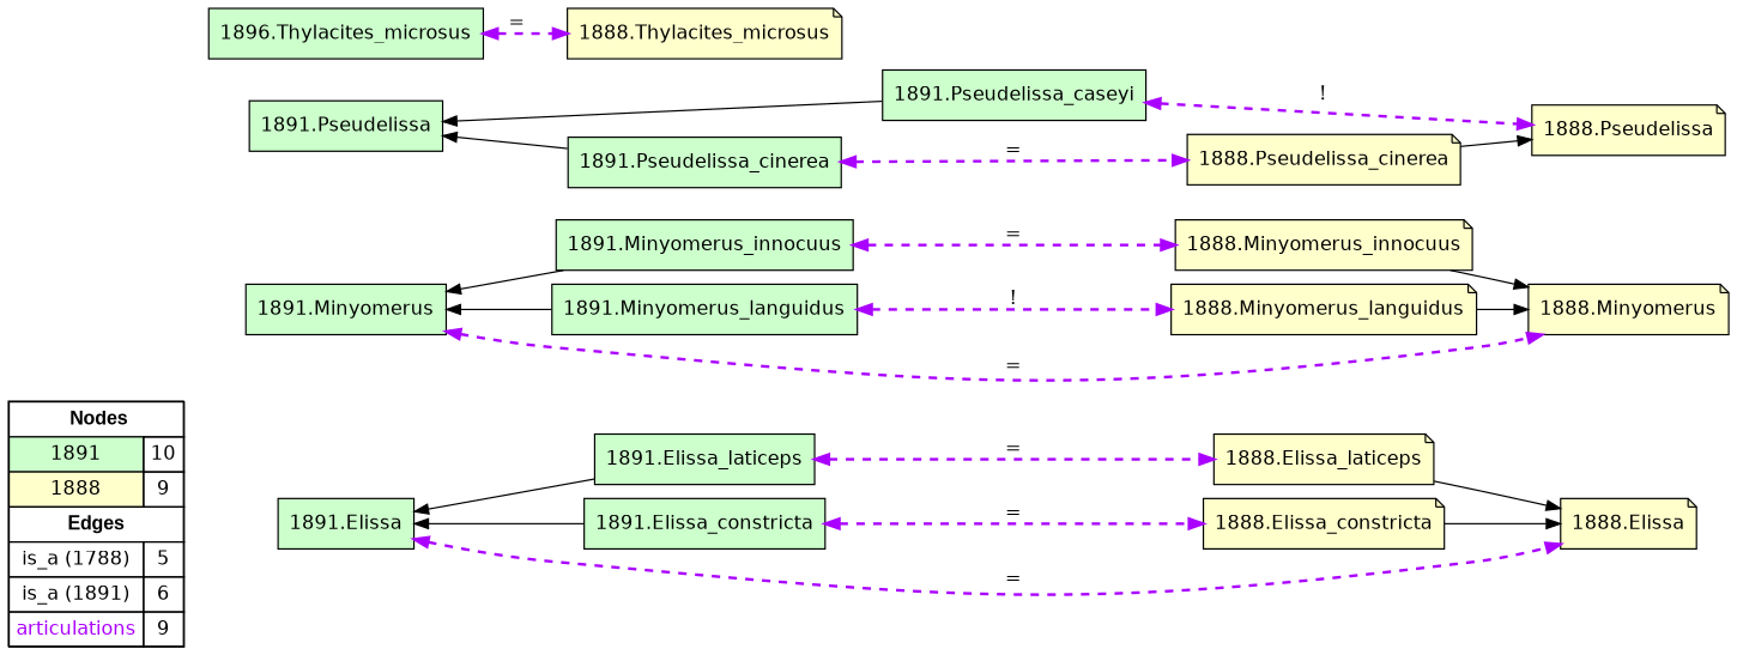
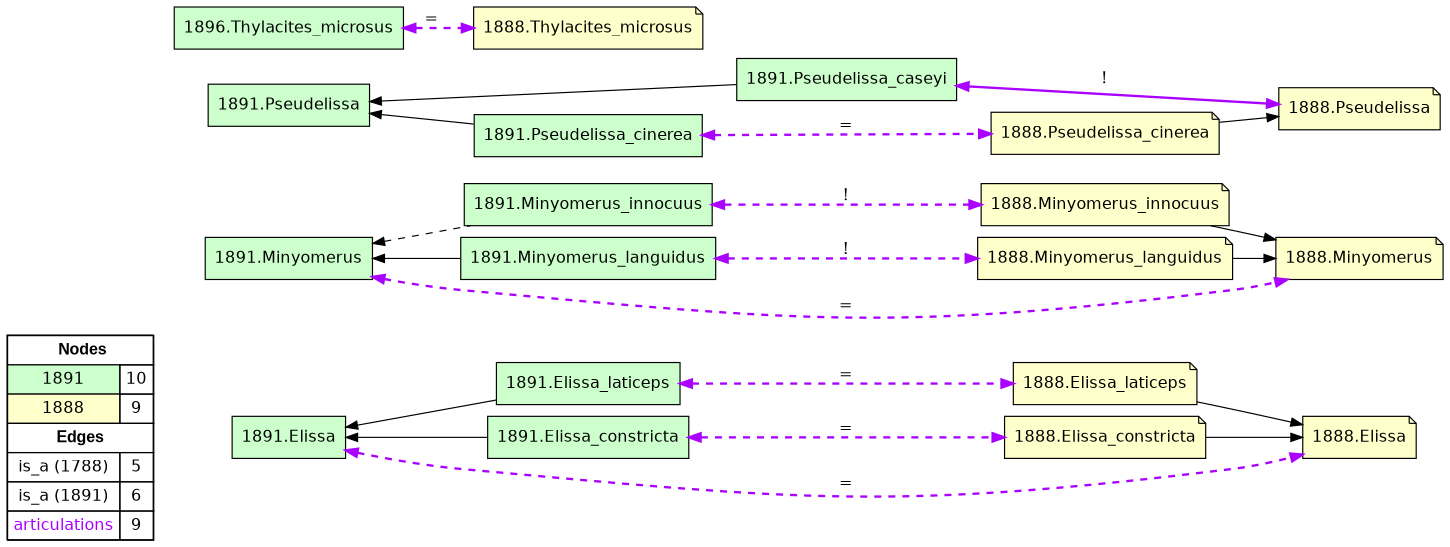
  digraph {
    rankdir=LR
    node [fillcolor="#CCFFCC" fontname=helvetica shape=box style=filled]
    edge [color="#000000" constraint=true dir=both penwidth=1 style=solid]
    n1 [fillcolor=white label=<   <TABLE BORDER="0" CELLBORDER="1" CELLSPACING="0" CELLPADDING="4">  <TR> <TD COLSPAN="2"><font face="Arial Black"> Nodes</font></TD> </TR>  <TR>   <TD bgcolor="#CCFFCC" fontname="helvetica">1891</TD>   <TD>10</TD>   </TR>  <TR>   <TD bgcolor="#FFFFCC" fontname="helvetica">1888</TD>   <TD>9</TD>   </TR>  <TR> <TD COLSPAN="2"><font face = "Arial Black"> Edges </font></TD> </TR>  <TR>   <TD><font color ="#000000">is_a (1788)</font></TD><TD>5</TD> </TR> <TR>   <TD><font color ="#000000">is_a (1891)</font></TD><TD>6</TD> </TR> <TR>   <TD><font color ="#AA00FF">articulations</font></TD><TD>9</TD> </TR> </TABLE>   > margin=0]
    "1891.Elissa"
    "1891.Elissa_laticeps"
    "1891.Elissa_constricta"
    "1888.Elissa" [fillcolor="#FFFFCC" shape=note]
    "1888.Elissa_laticeps" [fillcolor="#FFFFCC" shape=note]
    "1888.Elissa_constricta" [fillcolor="#FFFFCC" shape=note]
    "1891.Minyomerus"
    "1891.Minyomerus_innocuus"
    "1891.Minyomerus_languidus"
    "1888.Minyomerus" [fillcolor="#FFFFCC" shape=note]
    "1888.Minyomerus_innocuus" [fillcolor="#FFFFCC" shape=note]
    "1888.Minyomerus_languidus" [fillcolor="#FFFFCC" shape=note]
    "1891.Pseudelissa"
    "1891.Pseudelissa_caseyi"
    "1891.Pseudelissa_cinerea"
    "1888.Pseudelissa" [fillcolor="#FFFFCC" shape=note]
    "1888.Pseudelissa_cinerea" [fillcolor="#FFFFCC" shape=note]
    n19 [label="1896.Thylacites_microsus"]
    "1888.Thylacites_microsus" [fillcolor="#FFFFCC" shape=note]
    subgraph sub_1 {
      rank=source
      n1
    }
    "1891.Elissa" -> "1891.Elissa_laticeps" [dir=back]
    "1891.Elissa" -> "1891.Elissa_constricta" [dir=back]
    "1891.Elissa" -> "1888.Elissa" [color="#AA00FF" label="=" penwidth=2 style=dashed]
    "1891.Elissa_laticeps" -> "1888.Elissa_laticeps" [color="#AA00FF" label="=" penwidth=2 style=dashed]
    "1891.Elissa_constricta" -> "1888.Elissa_constricta" [color="#AA00FF" label="=" penwidth=2 style=dashed]
    "1888.Elissa_laticeps" -> "1888.Elissa" [dir=forward]
    "1888.Elissa_constricta" -> "1888.Elissa" [dir=forward]
-   "1891.Minyomerus" -> "1891.Minyomerus_innocuus" [dir=back]
+   "1891.Minyomerus" -> "1891.Minyomerus_innocuus" [dir=back style=dashed]
    "1891.Minyomerus" -> "1891.Minyomerus_languidus" [dir=back]
    "1891.Minyomerus" -> "1888.Minyomerus" [color="#AA00FF" label="=" penwidth=2 style=dashed]
-   "1891.Minyomerus_innocuus" -> "1888.Minyomerus_innocuus" [color="#AA00FF" label="=" penwidth=2 style=dashed]
+   "1891.Minyomerus_innocuus" -> "1888.Minyomerus_innocuus" [color="#AA00FF" label="!" penwidth=2 style=dashed]
    "1891.Minyomerus_languidus" -> "1888.Minyomerus_languidus" [color="#AA00FF" label="!" penwidth=2 style=dashed]
    "1888.Minyomerus_innocuus" -> "1888.Minyomerus" [dir=forward]
    "1888.Minyomerus_languidus" -> "1888.Minyomerus" [dir=forward]
    "1891.Pseudelissa" -> "1891.Pseudelissa_caseyi" [dir=back]
    "1891.Pseudelissa" -> "1891.Pseudelissa_cinerea" [dir=back]
-   "1891.Pseudelissa_caseyi" -> "1888.Pseudelissa" [color="#AA00FF" label="!" penwidth=2 style=dashed]
+   "1891.Pseudelissa_caseyi" -> "1888.Pseudelissa" [color="#AA00FF" label="!" penwidth=2]
    "1891.Pseudelissa_cinerea" -> "1888.Pseudelissa_cinerea" [color="#AA00FF" label="=" penwidth=2 style=dashed]
    "1888.Pseudelissa_cinerea" -> "1888.Pseudelissa" [dir=forward]
    n19 -> "1888.Thylacites_microsus" [color="#AA00FF" label="=" penwidth=2 style=dashed]
  }
